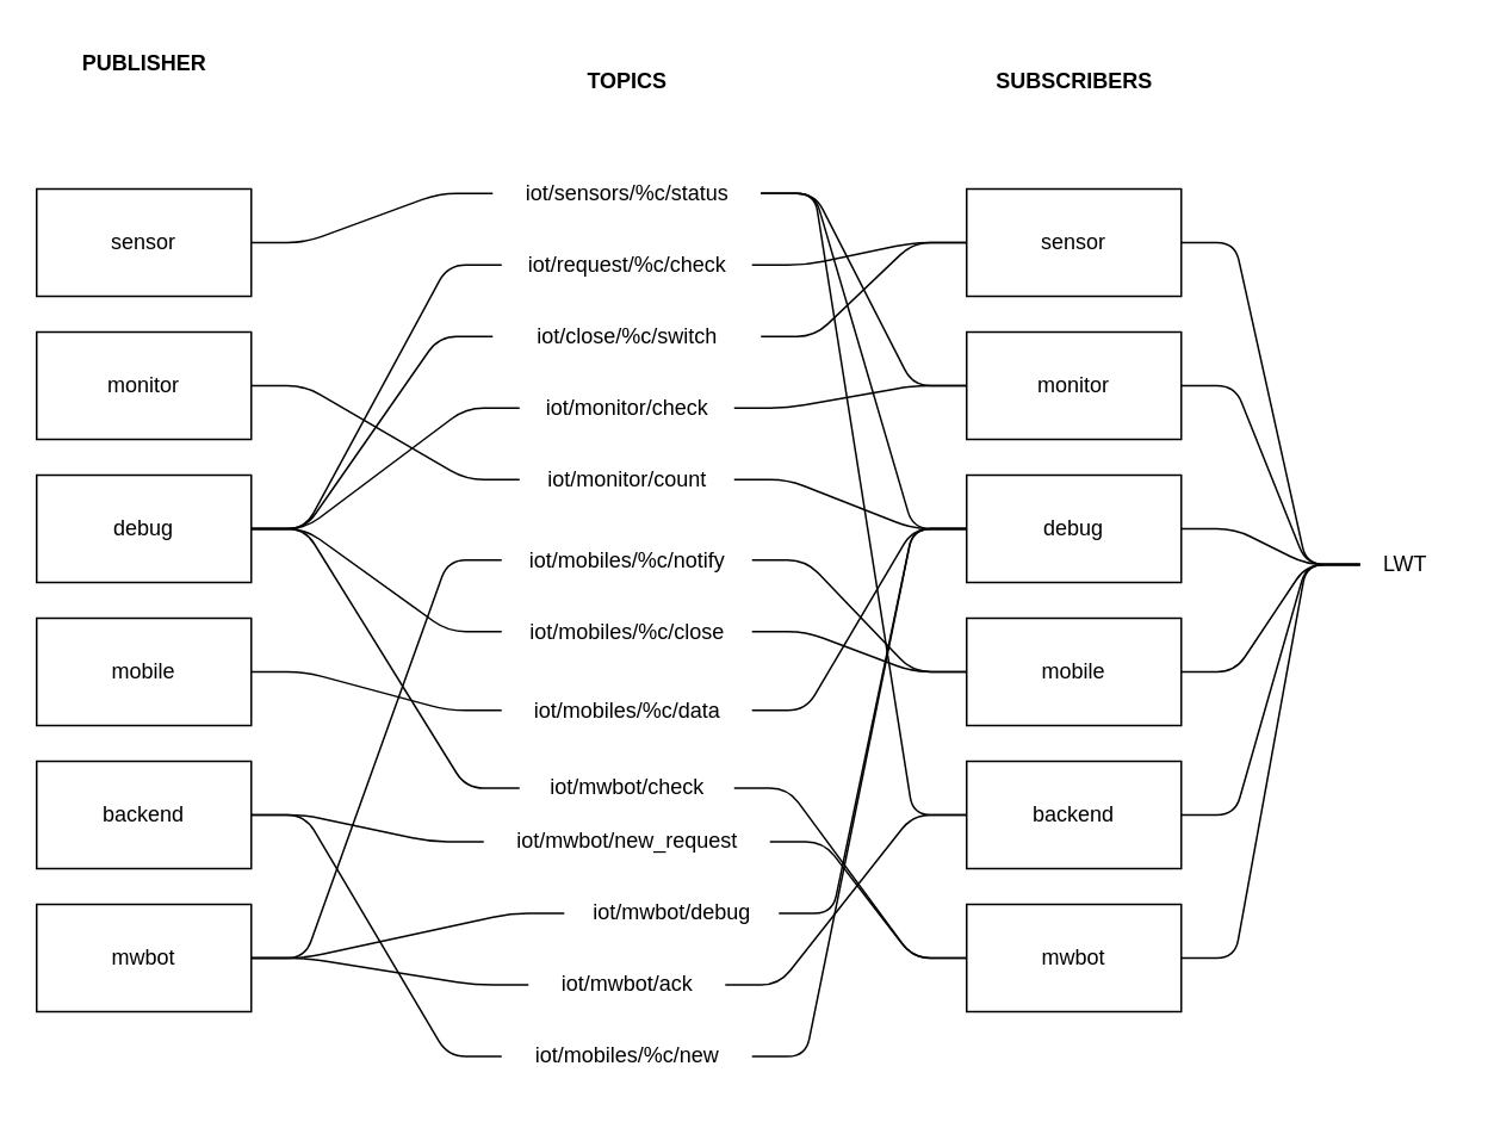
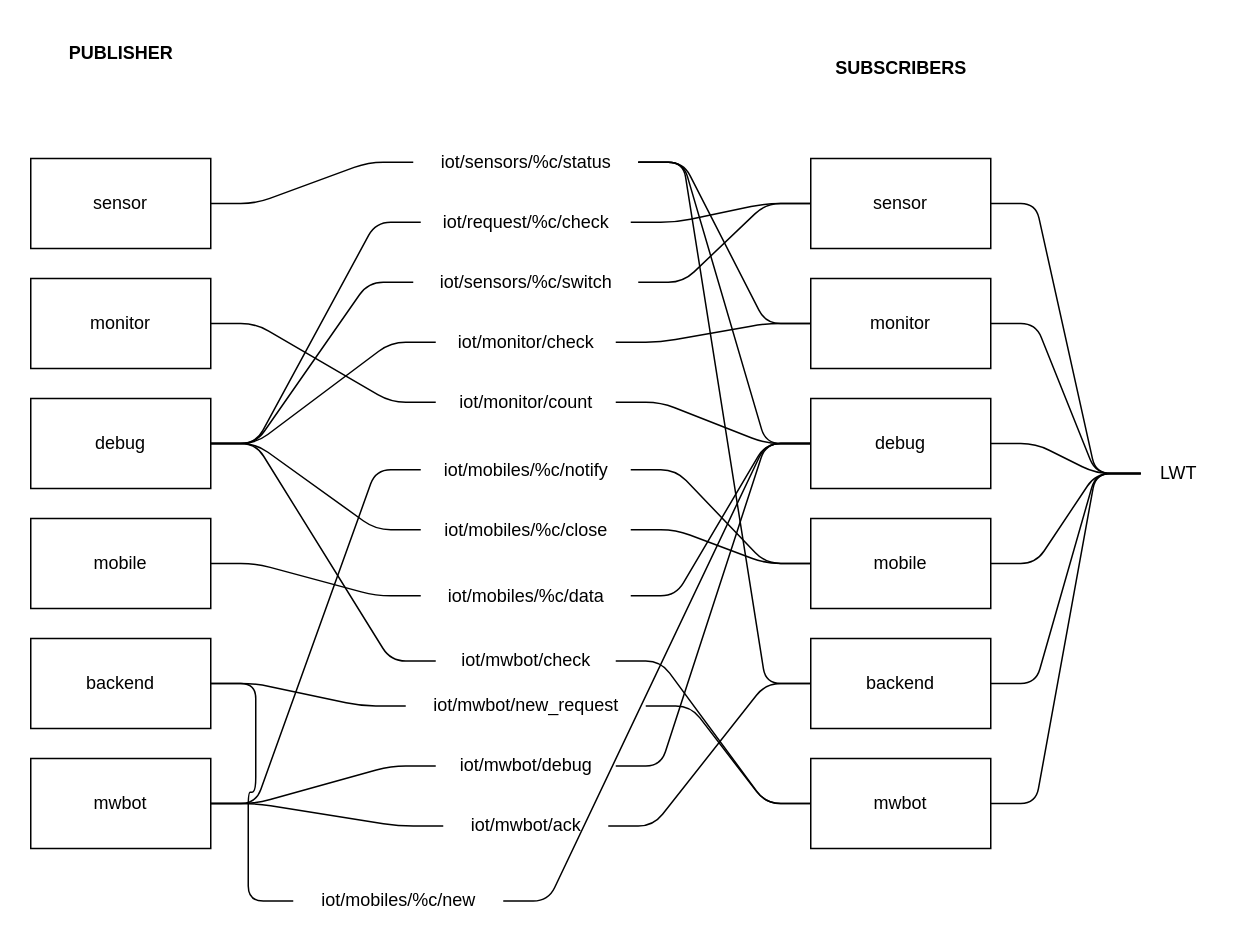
  <mxCell id="0" />
  <mxCell id="1" parent="0" />
  <mxCell id="2" value="" style="edgeStyle=entityRelationEdgeStyle;shape=connector;rounded=1;html=1;strokeColor=default;align=center;verticalAlign=middle;endArrow=none;fontFamily=Helvetica;fontSize=11;fontColor=default;labelBackgroundColor=default;endFill=0;" parent="1" source="3" target="38" edge="1"><mxGeometry relative="1" as="geometry" /></mxCell>
  <mxCell id="3" value="backend" style="whiteSpace=wrap;html=1;" parent="1" vertex="1"><mxGeometry x="20" y="425" width="120" height="60" as="geometry" /></mxCell>
  <mxCell id="4" value="" style="edgeStyle=entityRelationEdgeStyle;shape=connector;rounded=1;html=1;strokeColor=default;align=center;verticalAlign=middle;endArrow=none;fontFamily=Helvetica;fontSize=11;fontColor=default;labelBackgroundColor=default;endFill=0;" parent="1" source="5" target="20" edge="1"><mxGeometry relative="1" as="geometry" /></mxCell>
  <mxCell id="5" value="sensor" style="whiteSpace=wrap;html=1;" parent="1" vertex="1"><mxGeometry x="20" y="105" width="120" height="60" as="geometry" /></mxCell>
  <mxCell id="6" value="" style="edgeStyle=entityRelationEdgeStyle;shape=connector;rounded=1;html=1;strokeColor=default;align=center;verticalAlign=middle;endArrow=none;fontFamily=Helvetica;fontSize=11;fontColor=default;labelBackgroundColor=default;endFill=0;" parent="1" source="7" target="28" edge="1"><mxGeometry relative="1" as="geometry" /></mxCell>
  <mxCell id="7" value="monitor" style="whiteSpace=wrap;html=1;" parent="1" vertex="1"><mxGeometry x="20" y="185" width="120" height="60" as="geometry" /></mxCell>
  <mxCell id="8" value="" style="edgeStyle=entityRelationEdgeStyle;shape=connector;rounded=1;html=1;strokeColor=default;align=center;verticalAlign=middle;endArrow=none;fontFamily=Helvetica;fontSize=11;fontColor=default;labelBackgroundColor=default;endFill=0;" parent="1" source="13" target="22" edge="1"><mxGeometry relative="1" as="geometry" /></mxCell>
  <mxCell id="9" value="" style="edgeStyle=entityRelationEdgeStyle;shape=connector;rounded=1;html=1;strokeColor=default;align=center;verticalAlign=middle;endArrow=none;fontFamily=Helvetica;fontSize=11;fontColor=default;labelBackgroundColor=default;endFill=0;" parent="1" source="13" target="36" edge="1"><mxGeometry relative="1" as="geometry" /></mxCell>
  <mxCell id="10" style="edgeStyle=entityRelationEdgeStyle;shape=connector;rounded=1;html=1;strokeColor=default;align=center;verticalAlign=middle;fontFamily=Helvetica;fontSize=11;fontColor=default;labelBackgroundColor=default;endArrow=none;endFill=0;" parent="1" source="13" target="26" edge="1"><mxGeometry relative="1" as="geometry" /></mxCell>
  <mxCell id="11" style="edgeStyle=entityRelationEdgeStyle;shape=connector;rounded=1;html=1;strokeColor=default;align=center;verticalAlign=middle;fontFamily=Helvetica;fontSize=11;fontColor=default;labelBackgroundColor=default;endArrow=none;endFill=0;" parent="1" source="13" target="24" edge="1"><mxGeometry relative="1" as="geometry" /></mxCell>
  <mxCell id="12" style="edgeStyle=entityRelationEdgeStyle;shape=connector;rounded=1;html=1;strokeColor=default;align=center;verticalAlign=middle;fontFamily=Helvetica;fontSize=11;fontColor=default;labelBackgroundColor=default;endArrow=none;endFill=0;" parent="1" source="13" target="61" edge="1"><mxGeometry relative="1" as="geometry" /></mxCell>
  <mxCell id="13" value="debug" style="whiteSpace=wrap;html=1;" parent="1" vertex="1"><mxGeometry x="20" y="265" width="120" height="60" as="geometry" /></mxCell>
  <mxCell id="14" value="" style="edgeStyle=entityRelationEdgeStyle;shape=connector;rounded=1;html=1;strokeColor=default;align=center;verticalAlign=middle;endArrow=none;fontFamily=Helvetica;fontSize=11;fontColor=default;labelBackgroundColor=default;endFill=0;" parent="1" source="17" target="32" edge="1"><mxGeometry relative="1" as="geometry" /></mxCell>
  <mxCell id="15" value="" style="edgeStyle=entityRelationEdgeStyle;shape=connector;rounded=1;html=1;strokeColor=default;align=center;verticalAlign=middle;endArrow=none;fontFamily=Helvetica;fontSize=11;fontColor=default;labelBackgroundColor=default;endFill=0;" parent="1" source="17" target="40" edge="1"><mxGeometry relative="1" as="geometry" /></mxCell>
  <mxCell id="16" value="" style="edgeStyle=entityRelationEdgeStyle;shape=connector;rounded=1;html=1;strokeColor=default;align=center;verticalAlign=middle;endArrow=none;fontFamily=Helvetica;fontSize=11;fontColor=default;labelBackgroundColor=default;endFill=0;" parent="1" source="17" target="42" edge="1"><mxGeometry relative="1" as="geometry" /></mxCell>
  <mxCell id="17" value="mwbot" style="whiteSpace=wrap;html=1;" parent="1" vertex="1"><mxGeometry x="20" y="505" width="120" height="60" as="geometry" /></mxCell>
  <mxCell id="18" value="" style="edgeStyle=entityRelationEdgeStyle;html=1;rounded=1;strokeColor=default;align=center;verticalAlign=middle;fontFamily=Helvetica;fontSize=11;fontColor=default;labelBackgroundColor=default;endArrow=none;endFill=0;" parent="1" source="20" target="49" edge="1"><mxGeometry relative="1" as="geometry" /></mxCell>
  <mxCell id="19" style="edgeStyle=entityRelationEdgeStyle;shape=connector;rounded=1;html=1;strokeColor=default;align=center;verticalAlign=middle;fontFamily=Helvetica;fontSize=11;fontColor=default;labelBackgroundColor=default;endArrow=none;endFill=0;" parent="1" source="20" target="52" edge="1"><mxGeometry relative="1" as="geometry" /></mxCell>
  <mxCell id="20" value="iot/sensors/%c/status" style="text;html=1;align=center;verticalAlign=middle;resizable=0;points=[];autosize=1;strokeColor=none;fillColor=none;" parent="1" vertex="1"><mxGeometry x="275" y="92.5" width="150" height="30" as="geometry" /></mxCell>
  <mxCell id="21" value="" style="edgeStyle=entityRelationEdgeStyle;shape=connector;rounded=1;html=1;strokeColor=default;align=center;verticalAlign=middle;endArrow=none;fontFamily=Helvetica;fontSize=11;fontColor=default;labelBackgroundColor=default;endFill=0;" parent="1" source="22" target="50" edge="1"><mxGeometry relative="1" as="geometry" /></mxCell>
- <mxCell id="22" value="iot/close/%c/switch" style="text;html=1;align=center;verticalAlign=middle;resizable=0;points=[];autosize=1;strokeColor=none;fillColor=none;" parent="1" vertex="1"><mxGeometry x="275" y="172.5" width="150" height="30" as="geometry" /></mxCell>
+ <mxCell id="22" value="iot/sensors/%c/switch" style="text;html=1;align=center;verticalAlign=middle;resizable=0;points=[];autosize=1;strokeColor=none;fillColor=none;" parent="1" vertex="1"><mxGeometry x="275" y="172.5" width="150" height="30" as="geometry" /></mxCell>
  <mxCell id="23" value="" style="edgeStyle=entityRelationEdgeStyle;shape=connector;rounded=1;html=1;strokeColor=default;align=center;verticalAlign=middle;endArrow=none;fontFamily=Helvetica;fontSize=11;fontColor=default;labelBackgroundColor=default;endFill=0;" parent="1" source="24" target="50" edge="1"><mxGeometry relative="1" as="geometry" /></mxCell>
  <mxCell id="24" value="iot/request/%c/check" style="text;html=1;align=center;verticalAlign=middle;resizable=0;points=[];autosize=1;strokeColor=none;fillColor=none;" parent="1" vertex="1"><mxGeometry x="280" y="132.5" width="140" height="30" as="geometry" /></mxCell>
  <mxCell id="25" value="" style="edgeStyle=entityRelationEdgeStyle;shape=connector;rounded=1;html=1;strokeColor=default;align=center;verticalAlign=middle;endArrow=none;fontFamily=Helvetica;fontSize=11;fontColor=default;labelBackgroundColor=default;endFill=0;" parent="1" source="26" target="51" edge="1"><mxGeometry relative="1" as="geometry"><Array as="points"><mxPoint x="470" y="235" /></Array></mxGeometry></mxCell>
  <mxCell id="26" value="iot/monitor/check" style="text;html=1;align=center;verticalAlign=middle;resizable=0;points=[];autosize=1;strokeColor=none;fillColor=none;" parent="1" vertex="1"><mxGeometry x="290" y="212.5" width="120" height="30" as="geometry" /></mxCell>
  <mxCell id="27" style="edgeStyle=entityRelationEdgeStyle;shape=connector;rounded=1;html=1;strokeColor=default;align=center;verticalAlign=middle;fontFamily=Helvetica;fontSize=11;fontColor=default;labelBackgroundColor=default;endArrow=none;endFill=0;" parent="1" source="28" target="52" edge="1"><mxGeometry relative="1" as="geometry" /></mxCell>
  <mxCell id="28" value="iot/monitor/count" style="text;html=1;align=center;verticalAlign=middle;resizable=0;points=[];autosize=1;strokeColor=none;fillColor=none;" parent="1" vertex="1"><mxGeometry x="290" y="252.5" width="120" height="30" as="geometry" /></mxCell>
  <mxCell id="29" value="" style="edgeStyle=entityRelationEdgeStyle;shape=connector;rounded=1;html=1;strokeColor=default;align=center;verticalAlign=middle;endArrow=none;fontFamily=Helvetica;fontSize=11;fontColor=default;labelBackgroundColor=default;endFill=0;" parent="1" source="30" target="34" edge="1"><mxGeometry relative="1" as="geometry" /></mxCell>
  <mxCell id="30" value="mobile" style="whiteSpace=wrap;html=1;" parent="1" vertex="1"><mxGeometry x="20" y="345" width="120" height="60" as="geometry" /></mxCell>
  <mxCell id="31" value="" style="edgeStyle=entityRelationEdgeStyle;shape=connector;rounded=1;html=1;strokeColor=default;align=center;verticalAlign=middle;endArrow=none;fontFamily=Helvetica;fontSize=11;fontColor=default;labelBackgroundColor=default;endFill=0;" parent="1" source="32" target="54" edge="1"><mxGeometry relative="1" as="geometry" /></mxCell>
  <mxCell id="32" value="iot/mobiles/%c/notify" style="text;html=1;align=center;verticalAlign=middle;resizable=0;points=[];autosize=1;strokeColor=none;fillColor=none;" parent="1" vertex="1"><mxGeometry x="280" y="297.5" width="140" height="30" as="geometry" /></mxCell>
  <mxCell id="33" style="edgeStyle=entityRelationEdgeStyle;shape=connector;rounded=1;html=1;strokeColor=default;align=center;verticalAlign=middle;fontFamily=Helvetica;fontSize=11;fontColor=default;labelBackgroundColor=default;endArrow=none;endFill=0;" parent="1" source="34" target="52" edge="1"><mxGeometry relative="1" as="geometry" /></mxCell>
  <mxCell id="34" value="iot/mobiles/%c/data" style="text;html=1;align=center;verticalAlign=middle;resizable=0;points=[];autosize=1;strokeColor=none;fillColor=none;" parent="1" vertex="1"><mxGeometry x="280" y="381.5" width="140" height="30" as="geometry" /></mxCell>
  <mxCell id="35" value="" style="edgeStyle=entityRelationEdgeStyle;shape=connector;rounded=1;html=1;strokeColor=default;align=center;verticalAlign=middle;endArrow=none;fontFamily=Helvetica;fontSize=11;fontColor=default;labelBackgroundColor=default;endFill=0;" parent="1" source="36" target="54" edge="1"><mxGeometry relative="1" as="geometry" /></mxCell>
  <mxCell id="36" value="iot/mobiles/%c/close" style="text;html=1;align=center;verticalAlign=middle;resizable=0;points=[];autosize=1;strokeColor=none;fillColor=none;" parent="1" vertex="1"><mxGeometry x="280" y="337.5" width="140" height="30" as="geometry" /></mxCell>
  <mxCell id="37" value="" style="edgeStyle=entityRelationEdgeStyle;shape=connector;rounded=1;html=1;strokeColor=default;align=center;verticalAlign=middle;endArrow=none;fontFamily=Helvetica;fontSize=11;fontColor=default;labelBackgroundColor=default;endFill=0;" parent="1" source="38" target="53" edge="1"><mxGeometry relative="1" as="geometry" /></mxCell>
  <mxCell id="38" value="iot/mwbot/new_request" style="text;html=1;align=center;verticalAlign=middle;resizable=0;points=[];autosize=1;strokeColor=none;fillColor=none;" parent="1" vertex="1"><mxGeometry x="270" y="455" width="160" height="30" as="geometry" /></mxCell>
  <mxCell id="39" style="edgeStyle=entityRelationEdgeStyle;shape=connector;rounded=1;html=1;strokeColor=default;align=center;verticalAlign=middle;fontFamily=Helvetica;fontSize=11;fontColor=default;labelBackgroundColor=default;endArrow=none;endFill=0;" parent="1" source="40" target="52" edge="1"><mxGeometry relative="1" as="geometry" /></mxCell>
- <mxCell id="40" value="iot/mwbot/debug" style="text;html=1;align=center;verticalAlign=middle;resizable=0;points=[];autosize=1;strokeColor=none;fillColor=none;" parent="1" vertex="1"><mxGeometry x="315" y="495" width="120" height="30" as="geometry" /></mxCell>
+ <mxCell id="40" value="iot/mwbot/debug" style="text;html=1;align=center;verticalAlign=middle;resizable=0;points=[];autosize=1;strokeColor=none;fillColor=none;" parent="1" vertex="1"><mxGeometry x="290" y="495" width="120" height="30" as="geometry" /></mxCell>
  <mxCell id="41" value="" style="edgeStyle=entityRelationEdgeStyle;html=1;rounded=1;strokeColor=default;align=center;verticalAlign=middle;fontFamily=Helvetica;fontSize=11;fontColor=default;labelBackgroundColor=default;endArrow=none;endFill=0;" parent="1" source="42" target="49" edge="1"><mxGeometry relative="1" as="geometry" /></mxCell>
  <mxCell id="42" value="iot/mwbot/ack" style="text;html=1;align=center;verticalAlign=middle;resizable=0;points=[];autosize=1;strokeColor=none;fillColor=none;" parent="1" vertex="1"><mxGeometry x="295" y="535" width="110" height="30" as="geometry" /></mxCell>
  <mxCell id="43" value="" style="edgeStyle=entityRelationEdgeStyle;shape=connector;rounded=1;html=1;strokeColor=default;align=center;verticalAlign=middle;endArrow=none;fontFamily=Helvetica;fontSize=11;fontColor=default;labelBackgroundColor=default;endFill=0;" parent="1" source="47" target="50" edge="1"><mxGeometry relative="1" as="geometry"><mxPoint x="420" y="635" as="sourcePoint" /></mxGeometry></mxCell>
  <mxCell id="44" value="" style="edgeStyle=entityRelationEdgeStyle;shape=connector;rounded=1;html=1;strokeColor=default;align=center;verticalAlign=middle;endArrow=none;fontFamily=Helvetica;fontSize=11;fontColor=default;labelBackgroundColor=default;endFill=0;" parent="1" source="47" target="51" edge="1"><mxGeometry relative="1" as="geometry"><mxPoint x="420" y="635" as="sourcePoint" /></mxGeometry></mxCell>
  <mxCell id="45" value="" style="edgeStyle=entityRelationEdgeStyle;shape=connector;rounded=1;html=1;strokeColor=default;align=center;verticalAlign=middle;endArrow=none;endFill=0;" parent="1" source="47" target="53" edge="1"><mxGeometry relative="1" as="geometry"><mxPoint x="420" y="635" as="sourcePoint" /></mxGeometry></mxCell>
  <mxCell id="46" value="" style="edgeStyle=entityRelationEdgeStyle;shape=connector;rounded=1;html=1;strokeColor=default;align=center;verticalAlign=middle;endArrow=none;fontFamily=Helvetica;fontSize=11;fontColor=default;labelBackgroundColor=default;endFill=0;" parent="1" source="47" target="54" edge="1"><mxGeometry relative="1" as="geometry"><mxPoint x="420" y="635" as="sourcePoint" /></mxGeometry></mxCell>
  <mxCell id="47" value="LWT" style="text;html=1;align=center;verticalAlign=middle;resizable=0;points=[];autosize=1;strokeColor=none;fillColor=none;" parent="1" vertex="1"><mxGeometry x="760" y="300" width="50" height="30" as="geometry" /></mxCell>
  <mxCell id="48" style="edgeStyle=entityRelationEdgeStyle;shape=connector;rounded=1;html=1;exitX=1;exitY=0.5;exitDx=0;exitDy=0;strokeColor=default;align=center;verticalAlign=middle;fontFamily=Helvetica;fontSize=11;fontColor=default;labelBackgroundColor=default;endArrow=none;endFill=0;" parent="1" source="49" target="47" edge="1"><mxGeometry relative="1" as="geometry" /></mxCell>
  <mxCell id="49" value="backend" style="whiteSpace=wrap;html=1;" parent="1" vertex="1"><mxGeometry x="540" y="425" width="120" height="60" as="geometry" /></mxCell>
  <mxCell id="50" value="sensor" style="whiteSpace=wrap;html=1;" parent="1" vertex="1"><mxGeometry x="540" y="105" width="120" height="60" as="geometry" /></mxCell>
  <mxCell id="51" value="monitor" style="whiteSpace=wrap;html=1;" parent="1" vertex="1"><mxGeometry x="540" y="185" width="120" height="60" as="geometry" /></mxCell>
  <mxCell id="52" value="debug" style="whiteSpace=wrap;html=1;" parent="1" vertex="1"><mxGeometry x="540" y="265" width="120" height="60" as="geometry" /></mxCell>
  <mxCell id="53" value="mwbot" style="whiteSpace=wrap;html=1;" parent="1" vertex="1"><mxGeometry x="540" y="505" width="120" height="60" as="geometry" /></mxCell>
  <mxCell id="54" value="mobile" style="whiteSpace=wrap;html=1;" parent="1" vertex="1"><mxGeometry x="540" y="345" width="120" height="60" as="geometry" /></mxCell>
  <mxCell id="55" value="&lt;b&gt;PUBLISHER&lt;/b&gt;" style="text;html=1;align=center;verticalAlign=middle;resizable=0;points=[];autosize=1;strokeColor=none;fillColor=none;" parent="1" vertex="1"><mxGeometry x="35" y="20" width="90" height="30" as="geometry" /></mxCell>
- <mxCell id="56" value="&lt;b&gt;TOPICS&lt;/b&gt;" style="text;html=1;align=center;verticalAlign=middle;resizable=0;points=[];autosize=1;strokeColor=none;fillColor=none;" parent="1" vertex="1"><mxGeometry x="315" y="30" width="70" height="30" as="geometry" /></mxCell>
  <mxCell id="57" value="&lt;b&gt;SUBSCRIBERS&lt;/b&gt;" style="text;html=1;align=center;verticalAlign=middle;resizable=0;points=[];autosize=1;strokeColor=none;fillColor=none;" parent="1" vertex="1"><mxGeometry x="550" y="30" width="100" height="30" as="geometry" /></mxCell>
  <mxCell id="58" value="" style="edgeStyle=entityRelationEdgeStyle;html=1;rounded=1;strokeColor=default;align=center;verticalAlign=middle;fontFamily=Helvetica;fontSize=11;fontColor=default;labelBackgroundColor=default;endArrow=none;endFill=0;" parent="1" source="20" target="51" edge="1"><mxGeometry relative="1" as="geometry"><mxPoint x="435" y="85" as="sourcePoint" /><mxPoint x="530" y="465" as="targetPoint" /></mxGeometry></mxCell>
  <mxCell id="59" value="" style="edgeStyle=entityRelationEdgeStyle;shape=connector;rounded=1;html=1;strokeColor=default;align=center;verticalAlign=middle;endArrow=none;fontFamily=Helvetica;fontSize=11;fontColor=default;labelBackgroundColor=default;endFill=0;" parent="1" source="47" target="52" edge="1"><mxGeometry relative="1" as="geometry"><mxPoint x="420" y="635" as="sourcePoint" /><mxPoint x="550" y="465" as="targetPoint" /></mxGeometry></mxCell>
  <mxCell id="60" style="edgeStyle=entityRelationEdgeStyle;shape=connector;rounded=1;html=1;strokeColor=default;align=center;verticalAlign=middle;fontFamily=Helvetica;fontSize=11;fontColor=default;labelBackgroundColor=default;endArrow=none;endFill=0;" parent="1" source="61" target="53" edge="1"><mxGeometry relative="1" as="geometry" /></mxCell>
  <mxCell id="61" value="iot/mwbot/check" style="text;html=1;align=center;verticalAlign=middle;resizable=0;points=[];autosize=1;strokeColor=none;fillColor=none;" parent="1" vertex="1"><mxGeometry x="290" y="425" width="120" height="30" as="geometry" /></mxCell>
  <mxCell id="62" value="" style="edgeStyle=entityRelationEdgeStyle;shape=connector;rounded=1;html=1;strokeColor=default;align=center;verticalAlign=middle;endArrow=none;fontFamily=Helvetica;fontSize=11;fontColor=default;labelBackgroundColor=default;endFill=0;" parent="1" source="3" target="63" edge="1"><mxGeometry relative="1" as="geometry"><mxPoint x="160" y="475" as="sourcePoint" /><mxPoint x="250" y="585" as="targetPoint" /></mxGeometry></mxCell>
- <mxCell id="63" value="iot/mobiles/%c/new" style="text;html=1;align=center;verticalAlign=middle;resizable=0;points=[];autosize=1;strokeColor=none;fillColor=none;" parent="1" vertex="1"><mxGeometry x="280" y="575" width="140" height="30" as="geometry" /></mxCell>
+ <mxCell id="63" value="iot/mobiles/%c/new" style="text;html=1;align=center;verticalAlign=middle;resizable=0;points=[];autosize=1;strokeColor=none;fillColor=none;" parent="1" vertex="1"><mxGeometry x="195" y="585" width="140" height="30" as="geometry" /></mxCell>
  <mxCell id="64" style="edgeStyle=entityRelationEdgeStyle;shape=connector;rounded=1;html=1;strokeColor=default;align=center;verticalAlign=middle;fontFamily=Helvetica;fontSize=11;fontColor=default;labelBackgroundColor=default;endArrow=none;endFill=0;" parent="1" source="63" target="52" edge="1"><mxGeometry relative="1" as="geometry"><mxPoint x="420" y="450" as="sourcePoint" /><mxPoint x="550" y="545" as="targetPoint" /></mxGeometry></mxCell>
